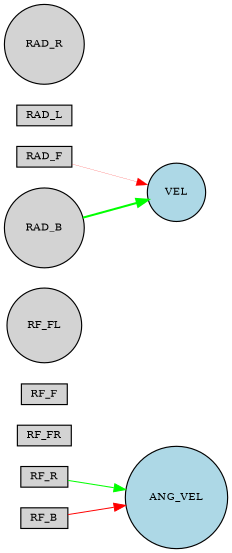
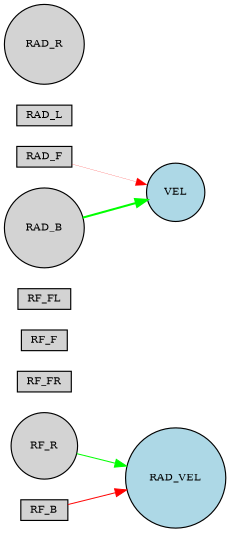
  digraph {
    rankdir=LR
    node [fillcolor=lightgray fontsize=9 shape=box style=filled]
    edge [color=green style=solid]
-   RF_R [height=0.2 width=0.2]
-   ANG_VEL [fillcolor=lightblue height=0.2 shape=circle width=0.2]
+   RF_R [height=0.2 shape=circle width=0.2]
+   ANG_VEL [fillcolor=lightblue height=0.2 shape=circle width=0.2 label=RAD_VEL]
    RF_FR [height=0.2 width=0.2]
    RF_F [height=0.2 width=0.2]
-   RF_FL [height=0.2 shape=circle width=0.2]
+   RF_FL [height=0.2 width=0.2]
    RF_B [height=0.2 width=0.2]
    RAD_F [height=0.2 width=0.2]
    VEL [fillcolor=lightblue height=0.2 shape=circle width=0.2]
    RAD_L [height=0.2 width=0.2]
    RAD_B [height=0.2 shape=circle width=0.2]
    RAD_R [height=0.2 shape=circle width=0.2]
    RF_R -> ANG_VEL [penwidth=0.886050255811341]
    RF_B -> ANG_VEL [color=red penwidth=0.8539013144495226]
    RAD_F -> VEL [color=red penwidth=0.1643169675054656]
    RAD_B -> VEL [penwidth=1.7781173396417704]
  }
